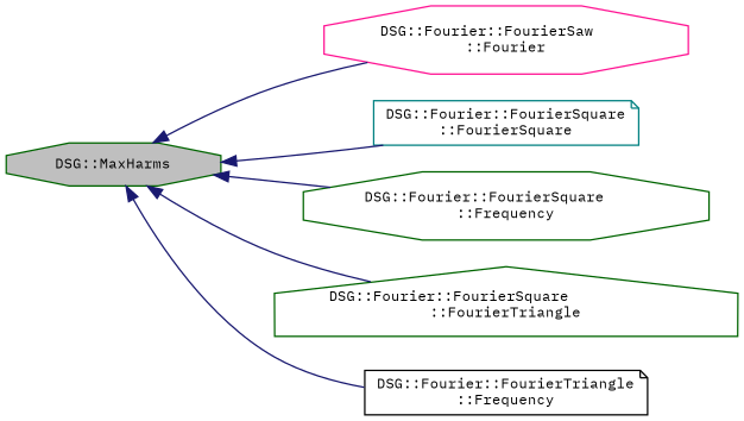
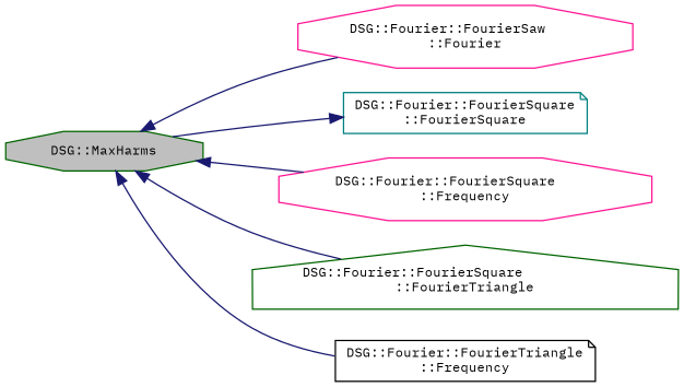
  digraph {
    fontname="IBM Plex Mono"
    rankdir=LR
    node [color=darkgreen fillcolor=white fontname="IBM Plex Mono" fontsize=10 shape=octagon style=filled]
    edge [color=midnightblue dir=back fontname="IBM Plex Mono" fontsize=10 labelfontname=Helvetica labelfontsize=10 style=solid]
    n1 [fillcolor=grey75 fontcolor=black height=0.2 label="DSG::MaxHarms" width=0.4]
    n2 [color=deeppink height=0.2 label="DSG::Fourier::FourierSaw\l::Fourier" width=0.4]
    n3 [color=teal height=0.2 label="DSG::Fourier::FourierSquare\l::FourierSquare" shape=note width=0.4]
-   n4 [height=0.2 label="DSG::Fourier::FourierSquare\l::Frequency" width=0.4]
+   n4 [color=deeppink height=0.2 label="DSG::Fourier::FourierSquare\l::Frequency" width=0.4]
    n5 [height=0.2 label="DSG::Fourier::FourierSquare\l::FourierTriangle" shape=house width=0.4]
    n6 [color=black height=0.2 label="DSG::Fourier::FourierTriangle\l::Frequency" shape=note width=0.4]
    n1 -> n2
-   n1 -> n3
+   n3 -> n1
    n1 -> n4
    n1 -> n5
    n1 -> n6
  }
